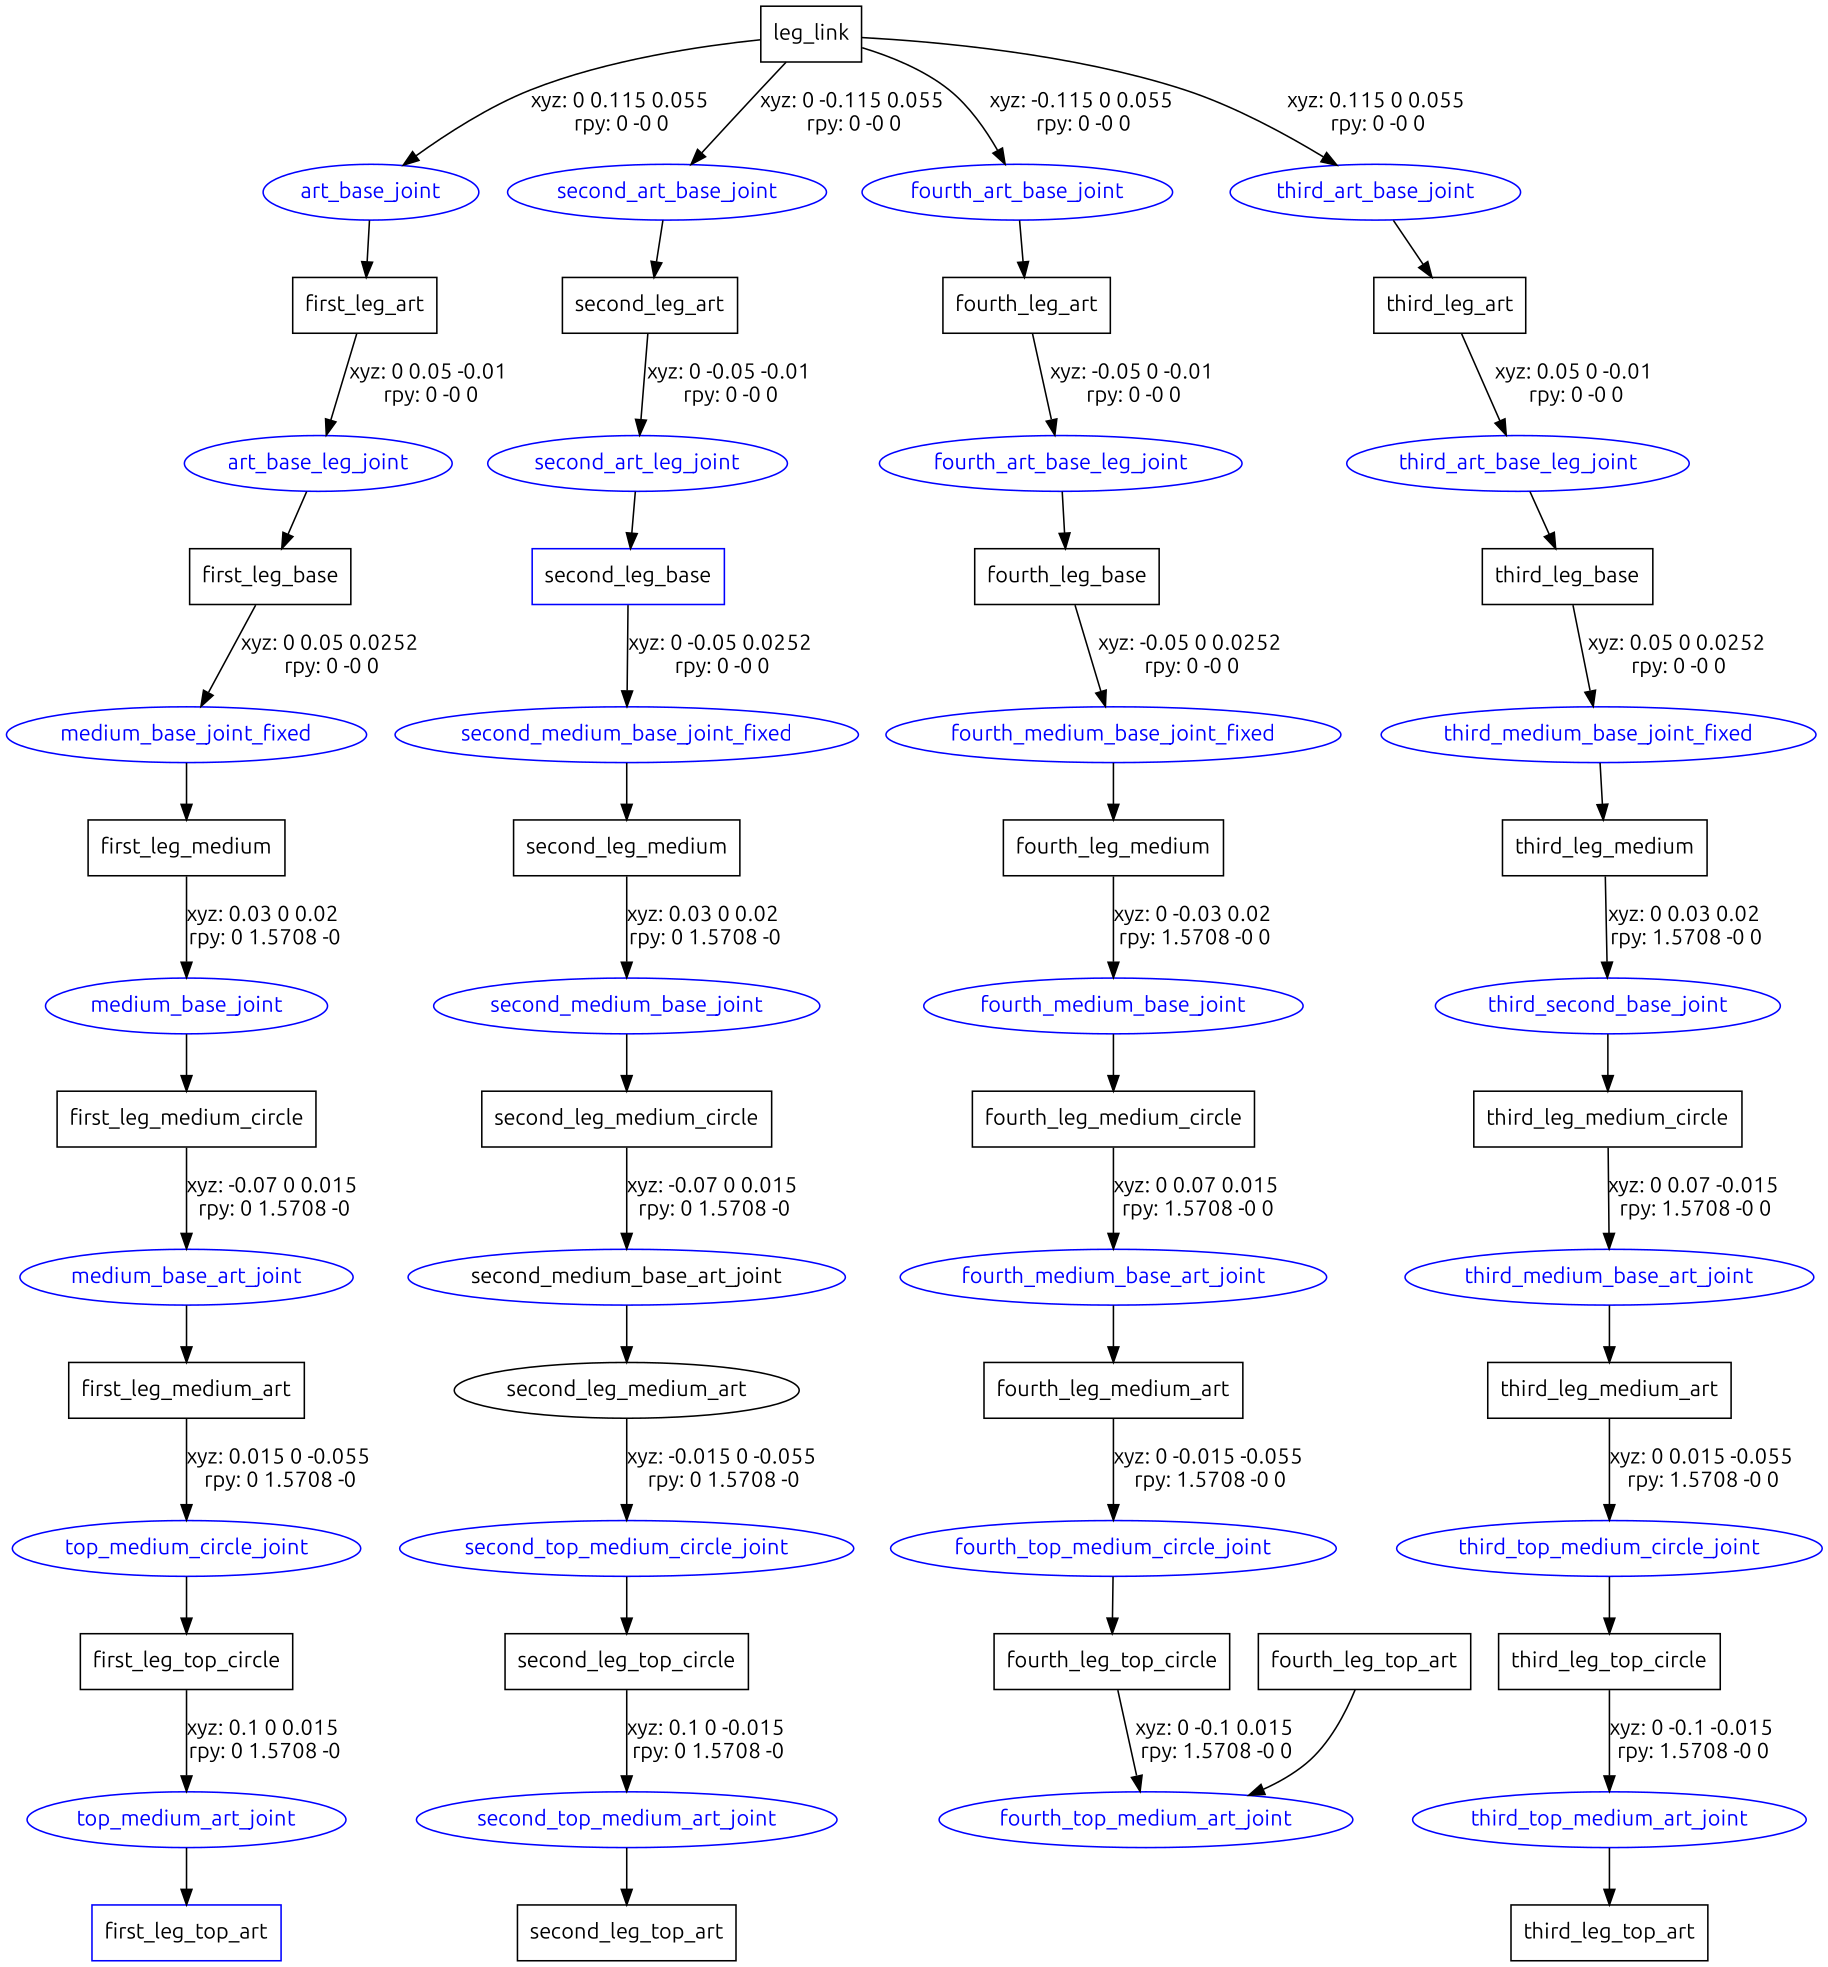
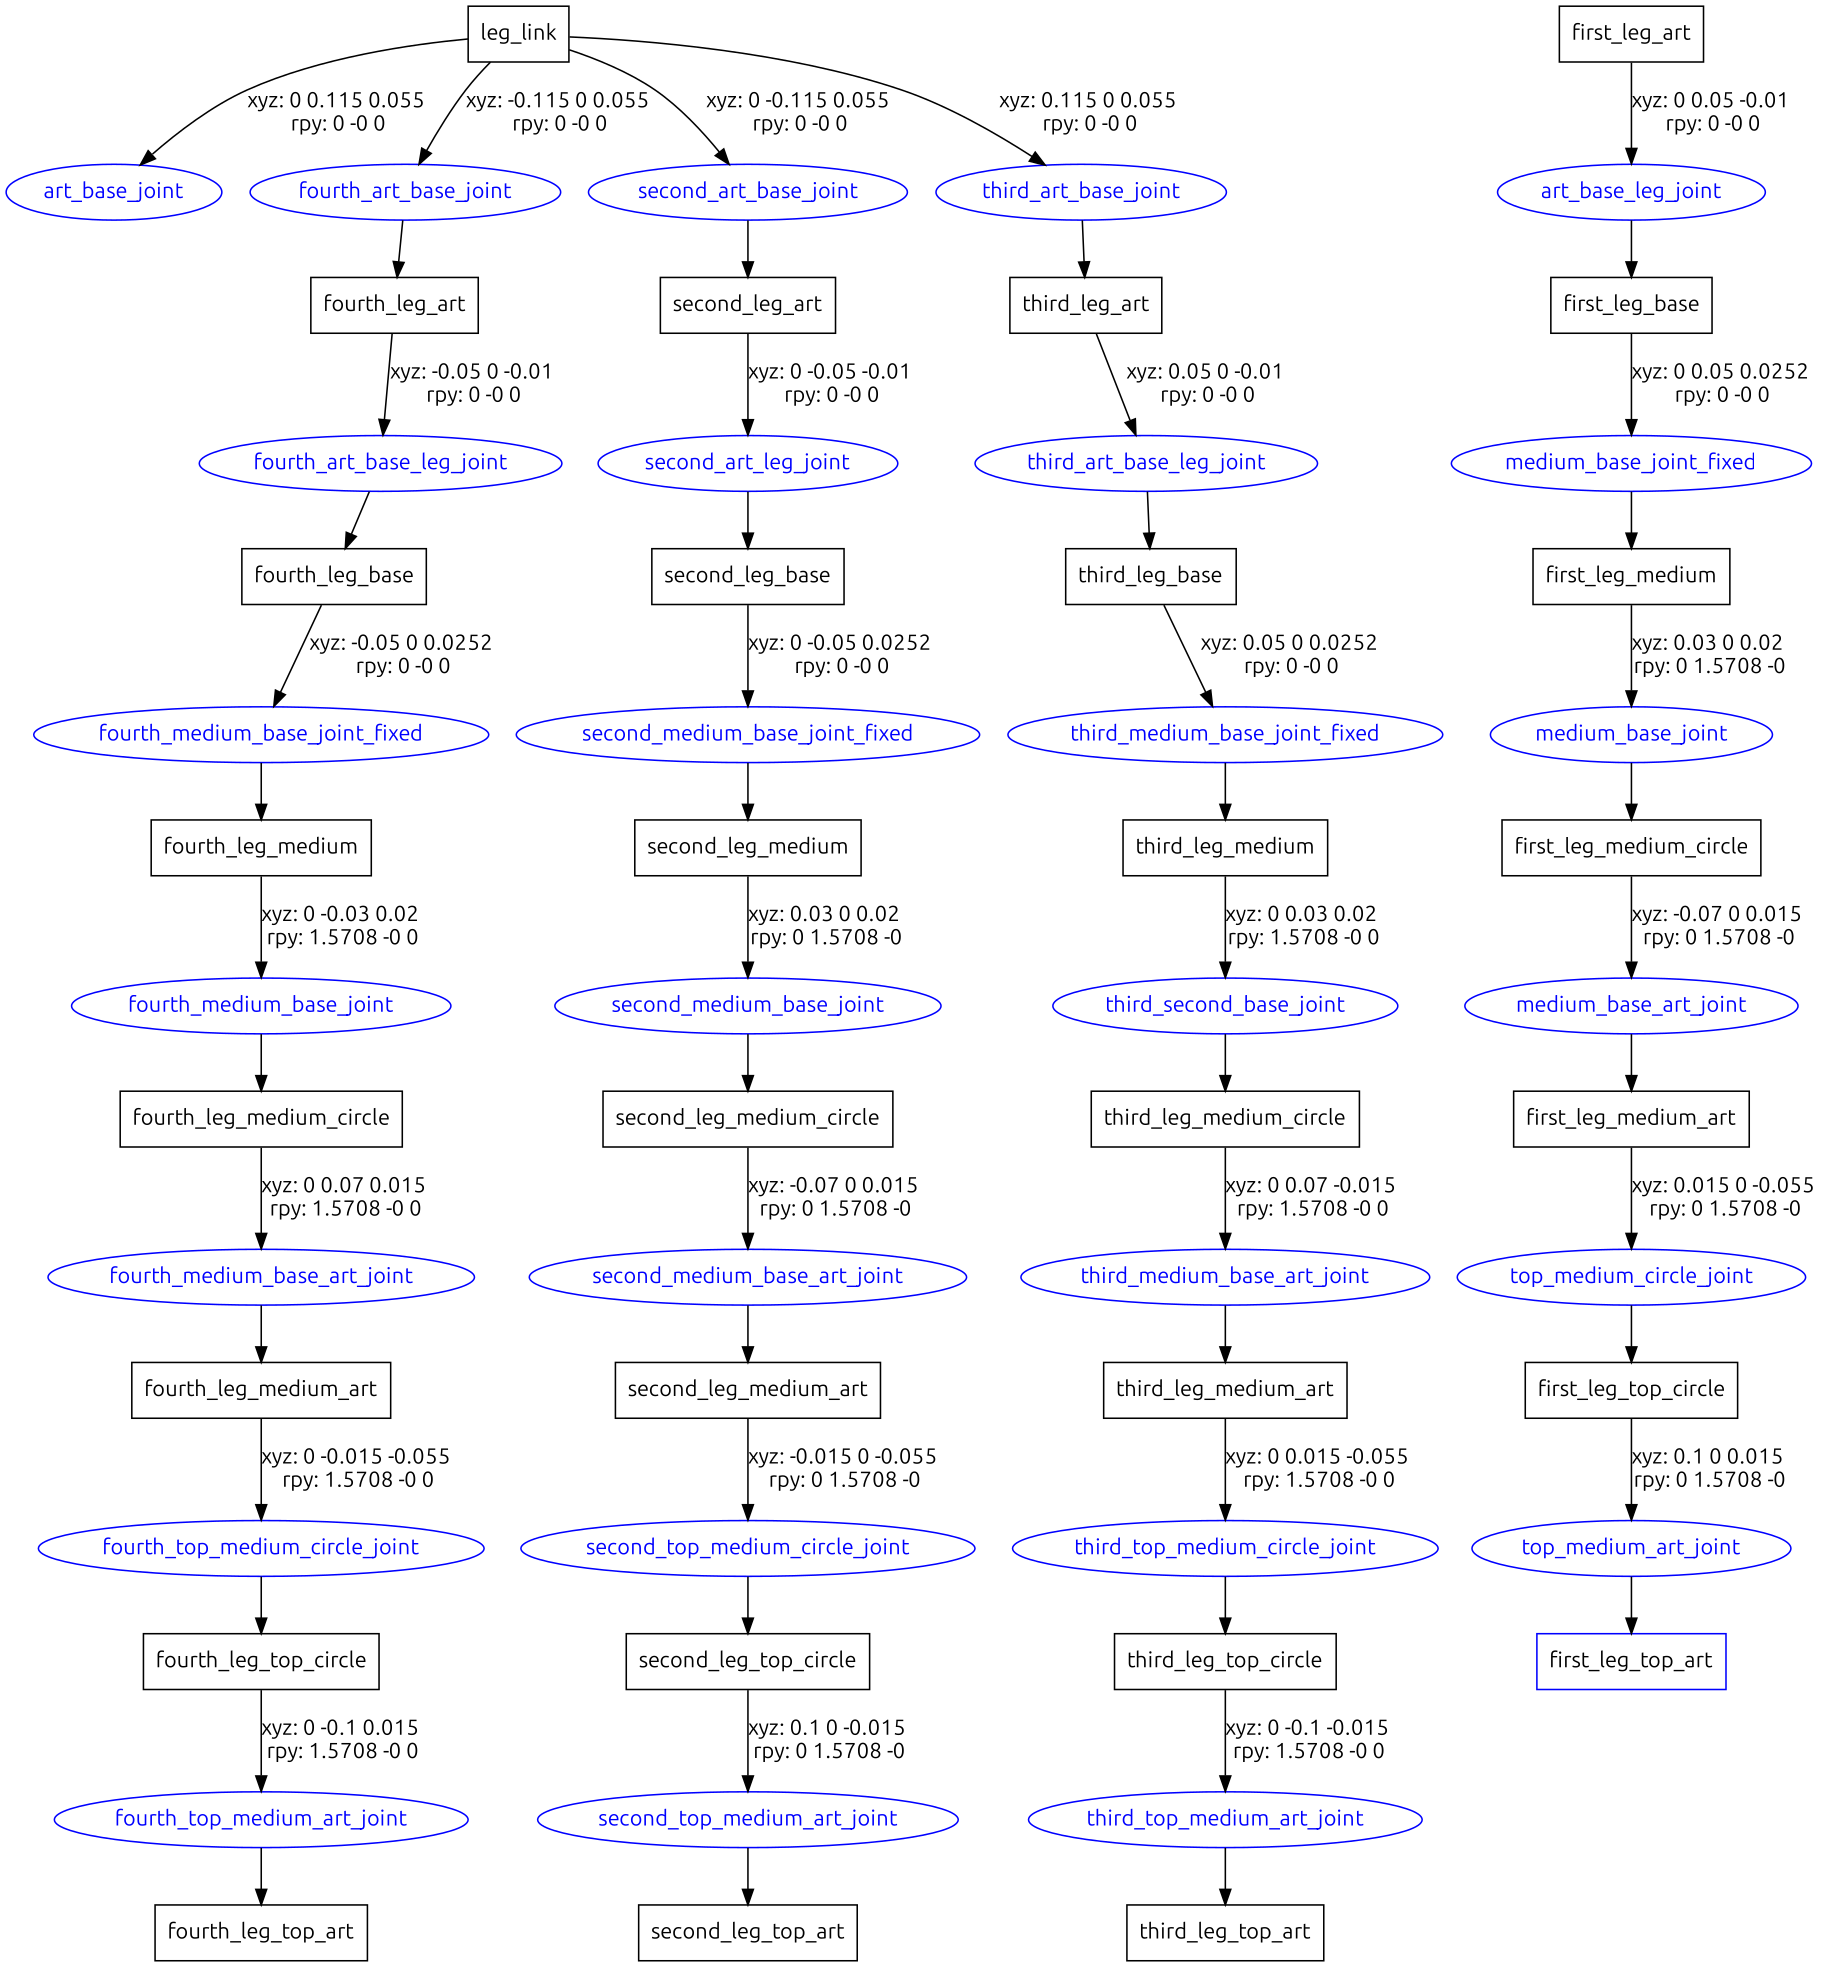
  digraph {
    fontname=Ubuntu
    node [fontname=Ubuntu shape=box color=blue]
    edge [fontname=Ubuntu]
    n1 [label=leg_link color=""]
    art_base_joint [fontcolor=blue shape=ellipse]
    fourth_art_base_joint [fontcolor=blue shape=ellipse]
    second_art_base_joint [fontcolor=blue shape=ellipse]
    third_art_base_joint [fontcolor=blue shape=ellipse]
    n6 [label=first_leg_art color=""]
    n7 [label=fourth_leg_art color=""]
    n8 [label=second_leg_art color=""]
    n9 [label=third_leg_art color=""]
    art_base_leg_joint [fontcolor=blue shape=ellipse]
    n11 [label=first_leg_base color=""]
    medium_base_joint_fixed [fontcolor=blue shape=ellipse]
    n13 [label=first_leg_medium color=""]
    medium_base_joint [fontcolor=blue shape=ellipse]
    n15 [label=first_leg_medium_circle color=""]
    medium_base_art_joint [fontcolor=blue shape=ellipse]
    n17 [label=first_leg_medium_art color=""]
    top_medium_circle_joint [fontcolor=blue shape=ellipse]
    n19 [label=first_leg_top_circle color=""]
    top_medium_art_joint [fontcolor=blue shape=ellipse]
    n21 [label=first_leg_top_art]
    fourth_art_base_leg_joint [fontcolor=blue shape=ellipse]
    n23 [label=fourth_leg_base color=""]
    fourth_medium_base_joint_fixed [fontcolor=blue shape=ellipse]
    n25 [label=fourth_leg_medium color=""]
    fourth_medium_base_joint [fontcolor=blue shape=ellipse]
    n27 [label=fourth_leg_medium_circle color=""]
    fourth_medium_base_art_joint [fontcolor=blue shape=ellipse]
    n29 [label=fourth_leg_medium_art color=""]
    fourth_top_medium_circle_joint [fontcolor=blue shape=ellipse]
    n31 [label=fourth_leg_top_circle color=""]
    fourth_top_medium_art_joint [fontcolor=blue shape=ellipse]
    n33 [label=fourth_leg_top_art color=""]
    second_art_leg_joint [fontcolor=blue shape=ellipse]
-   n35 [label=second_leg_base]
+   n35 [label=second_leg_base color=""]
    second_medium_base_joint_fixed [fontcolor=blue shape=ellipse]
    n37 [label=second_leg_medium color=""]
    second_medium_base_joint [fontcolor=blue shape=ellipse]
    n39 [label=second_leg_medium_circle color=""]
-   second_medium_base_art_joint [fontcolor=black shape=ellipse]
-   n41 [label=second_leg_medium_art shape=ellipse color=""]
+   second_medium_base_art_joint [fontcolor=blue shape=ellipse]
+   n41 [label=second_leg_medium_art color=""]
    second_top_medium_circle_joint [fontcolor=blue shape=ellipse]
    n43 [label=second_leg_top_circle color=""]
    second_top_medium_art_joint [fontcolor=blue shape=ellipse]
    n45 [label=second_leg_top_art color=""]
    third_art_base_leg_joint [fontcolor=blue shape=ellipse]
    n47 [label=third_leg_base color=""]
    third_medium_base_joint_fixed [fontcolor=blue shape=ellipse]
    n49 [label=third_leg_medium color=""]
    n50 [fontcolor=blue label=third_second_base_joint shape=ellipse]
    n51 [label=third_leg_medium_circle color=""]
    third_medium_base_art_joint [fontcolor=blue shape=ellipse]
    n53 [label=third_leg_medium_art color=""]
    third_top_medium_circle_joint [fontcolor=blue shape=ellipse]
    n55 [label=third_leg_top_circle color=""]
    third_top_medium_art_joint [fontcolor=blue shape=ellipse]
    n57 [label=third_leg_top_art color=""]
    n1 -> art_base_joint [label="xyz: 0 0.115 0.055 \nrpy: 0 -0 0"]
    n1 -> fourth_art_base_joint [label="xyz: -0.115 0 0.055 \nrpy: 0 -0 0"]
    n1 -> second_art_base_joint [label="xyz: 0 -0.115 0.055 \nrpy: 0 -0 0"]
    n1 -> third_art_base_joint [label="xyz: 0.115 0 0.055 \nrpy: 0 -0 0"]
-   art_base_joint -> n6
    fourth_art_base_joint -> n7
    second_art_base_joint -> n8
    third_art_base_joint -> n9
    n6 -> art_base_leg_joint [label="xyz: 0 0.05 -0.01 \nrpy: 0 -0 0"]
    n7 -> fourth_art_base_leg_joint [label="xyz: -0.05 0 -0.01 \nrpy: 0 -0 0"]
    n8 -> second_art_leg_joint [label="xyz: 0 -0.05 -0.01 \nrpy: 0 -0 0"]
    n9 -> third_art_base_leg_joint [label="xyz: 0.05 0 -0.01 \nrpy: 0 -0 0"]
    art_base_leg_joint -> n11
    n11 -> medium_base_joint_fixed [label="xyz: 0 0.05 0.0252 \nrpy: 0 -0 0"]
    medium_base_joint_fixed -> n13
    n13 -> medium_base_joint [label="xyz: 0.03 0 0.02 \nrpy: 0 1.5708 -0"]
    medium_base_joint -> n15
    n15 -> medium_base_art_joint [label="xyz: -0.07 0 0.015 \nrpy: 0 1.5708 -0"]
    medium_base_art_joint -> n17
    n17 -> top_medium_circle_joint [label="xyz: 0.015 0 -0.055 \nrpy: 0 1.5708 -0"]
    top_medium_circle_joint -> n19
    n19 -> top_medium_art_joint [label="xyz: 0.1 0 0.015 \nrpy: 0 1.5708 -0"]
    top_medium_art_joint -> n21
    fourth_art_base_leg_joint -> n23
    n23 -> fourth_medium_base_joint_fixed [label="xyz: -0.05 0 0.0252 \nrpy: 0 -0 0"]
    fourth_medium_base_joint_fixed -> n25
    n25 -> fourth_medium_base_joint [label="xyz: 0 -0.03 0.02 \nrpy: 1.5708 -0 0"]
    fourth_medium_base_joint -> n27
    n27 -> fourth_medium_base_art_joint [label="xyz: 0 0.07 0.015 \nrpy: 1.5708 -0 0"]
    fourth_medium_base_art_joint -> n29
    n29 -> fourth_top_medium_circle_joint [label="xyz: 0 -0.015 -0.055 \nrpy: 1.5708 -0 0"]
    fourth_top_medium_circle_joint -> n31
    n31 -> fourth_top_medium_art_joint [label="xyz: 0 -0.1 0.015 \nrpy: 1.5708 -0 0"]
-   n33 -> fourth_top_medium_art_joint
+   fourth_top_medium_art_joint -> n33
    second_art_leg_joint -> n35
    n35 -> second_medium_base_joint_fixed [label="xyz: 0 -0.05 0.0252 \nrpy: 0 -0 0"]
    second_medium_base_joint_fixed -> n37
    n37 -> second_medium_base_joint [label="xyz: 0.03 0 0.02 \nrpy: 0 1.5708 -0"]
    second_medium_base_joint -> n39
    n39 -> second_medium_base_art_joint [label="xyz: -0.07 0 0.015 \nrpy: 0 1.5708 -0"]
    second_medium_base_art_joint -> n41
    n41 -> second_top_medium_circle_joint [label="xyz: -0.015 0 -0.055 \nrpy: 0 1.5708 -0"]
    second_top_medium_circle_joint -> n43
    n43 -> second_top_medium_art_joint [label="xyz: 0.1 0 -0.015 \nrpy: 0 1.5708 -0"]
    second_top_medium_art_joint -> n45
    third_art_base_leg_joint -> n47
    n47 -> third_medium_base_joint_fixed [label="xyz: 0.05 0 0.0252 \nrpy: 0 -0 0"]
    third_medium_base_joint_fixed -> n49
    n49 -> n50 [label="xyz: 0 0.03 0.02 \nrpy: 1.5708 -0 0"]
    n50 -> n51
    n51 -> third_medium_base_art_joint [label="xyz: 0 0.07 -0.015 \nrpy: 1.5708 -0 0"]
    third_medium_base_art_joint -> n53
    n53 -> third_top_medium_circle_joint [label="xyz: 0 0.015 -0.055 \nrpy: 1.5708 -0 0"]
    third_top_medium_circle_joint -> n55
    n55 -> third_top_medium_art_joint [label="xyz: 0 -0.1 -0.015 \nrpy: 1.5708 -0 0"]
    third_top_medium_art_joint -> n57
  }
